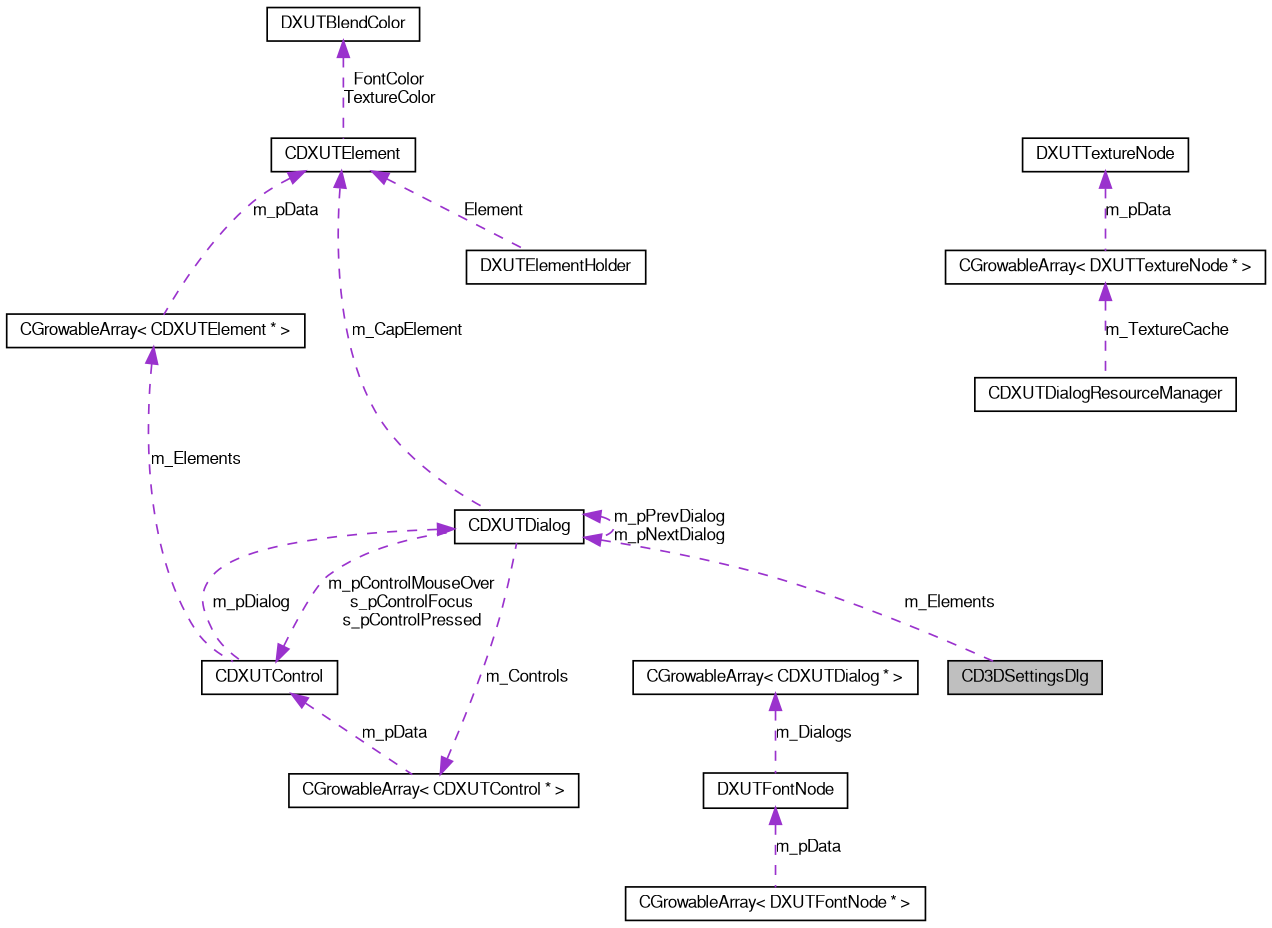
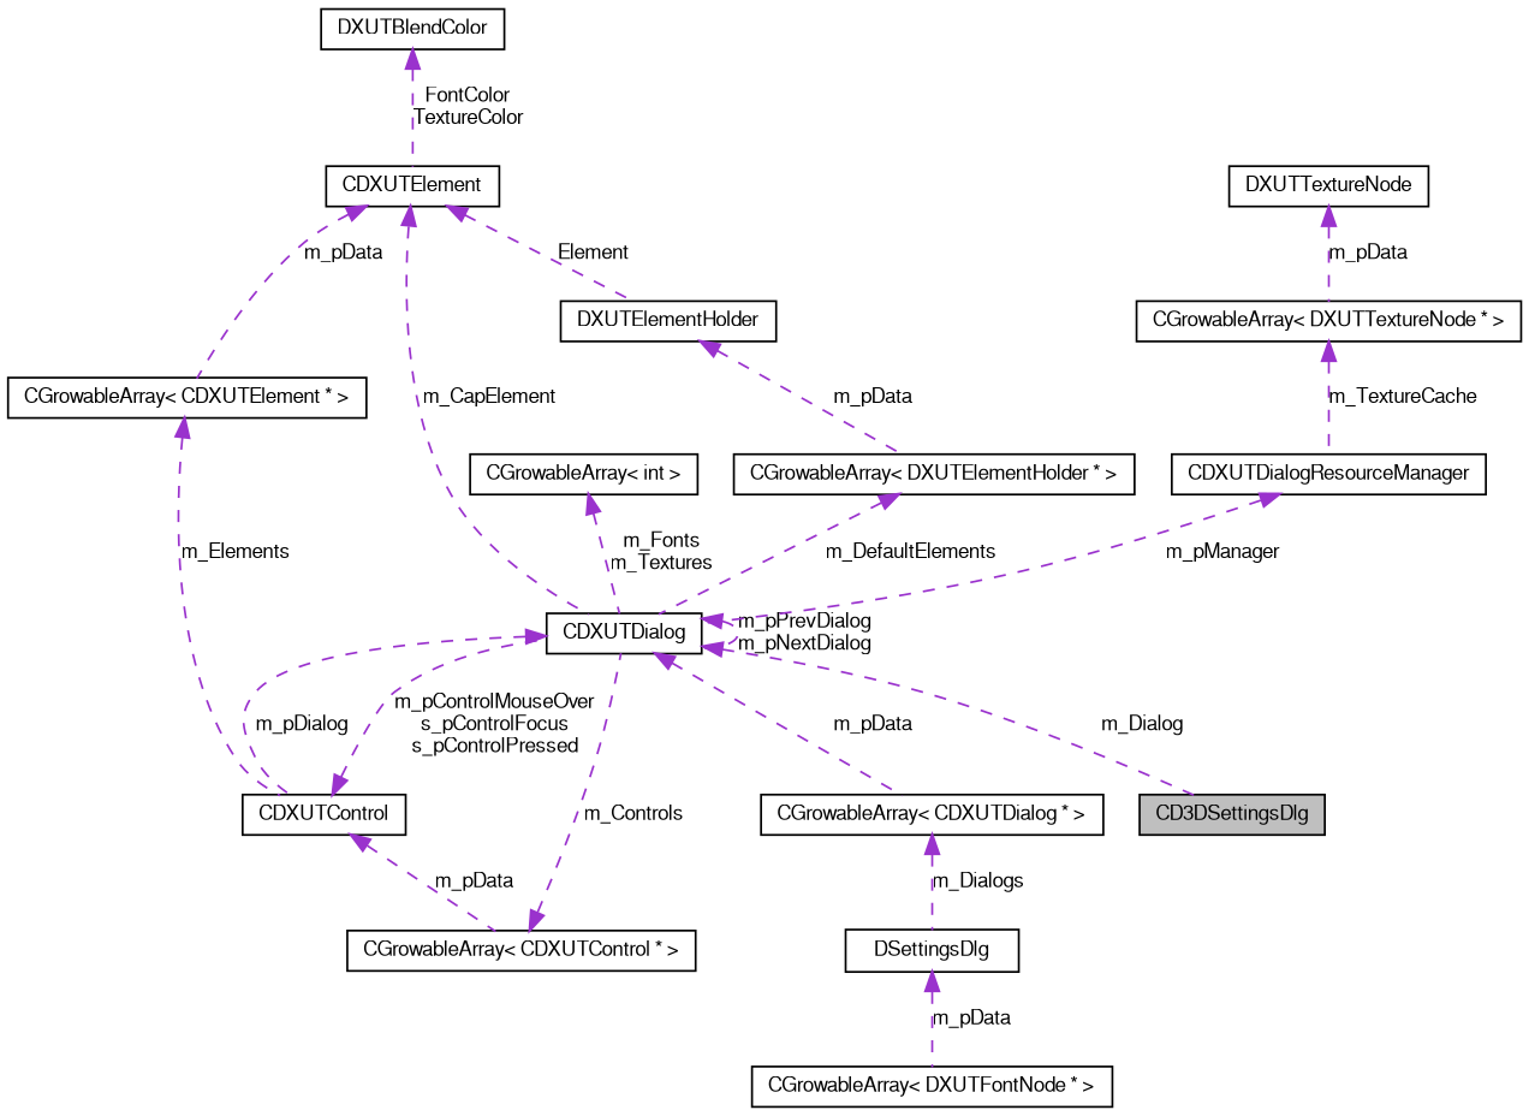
  digraph {
    rankdir=TB
    node [color=black fillcolor=white fontname=FreeSans fontsize=10 shape=record style=filled]
    edge [color=darkorchid3 dir=back fontname=FreeSans fontsize=10 labelfontname=FreeSans labelfontsize=10 style=dashed]
    n1 [fillcolor=grey75 fontcolor=black height=0.2 label=CD3DSettingsDlg width=0.4]
    n2 [height=0.2 label=CDXUTDialog width=0.4]
    n3 [height=0.2 label=CDXUTControl width=0.4]
    n4 [height=0.2 label="CGrowableArray\< CDXUTDialog * \>" width=0.4]
    n5 [height=0.2 label="CGrowableArray\< CDXUTControl * \>" width=0.4]
-   n6 [height=0.2 label=DXUTFontNode width=0.4]
+   n6 [height=0.2 label=DSettingsDlg width=0.4]
+   n7 [height=0.2 label="CGrowableArray\< int \>" width=0.4]
    n8 [height=0.2 label="CGrowableArray\< CDXUTElement * \>" width=0.4]
    n9 [height=0.2 label=CDXUTElement width=0.4]
    n10 [height=0.2 label=DXUTElementHolder width=0.4]
+   n11 [height=0.2 label="CGrowableArray\< DXUTElementHolder * \>" width=0.4]
    n12 [height=0.2 label=DXUTBlendColor width=0.4]
    n13 [height=0.2 label=CDXUTDialogResourceManager width=0.4]
    n14 [height=0.2 label="CGrowableArray\< DXUTFontNode * \>" width=0.4]
    n15 [height=0.2 label="CGrowableArray\< DXUTTextureNode * \>" width=0.4]
    n16 [height=0.2 label=DXUTTextureNode width=0.4]
-   n2 -> n1 [label=m_Elements]
+   n2 -> n1 [label=m_Dialog]
    n2 -> n2 [label="m_pPrevDialog\nm_pNextDialog"]
    n2 -> n3 [label=m_pDialog]
+   n2 -> n4 [label=m_pData]
    n3 -> n2 [label="m_pControlMouseOver\ns_pControlFocus\ns_pControlPressed"]
    n3 -> n5 [label=m_pData]
    n4 -> n6 [label=m_Dialogs]
    n5 -> n2 [label=m_Controls]
    n6 -> n14 [label=m_pData]
+   n7 -> n2 [label="m_Fonts\nm_Textures"]
    n8 -> n3 [label=m_Elements]
    n9 -> n2 [label=m_CapElement]
    n9 -> n8 [label=m_pData]
    n9 -> n10 [label=Element]
+   n10 -> n11 [label=m_pData]
+   n11 -> n2 [label=m_DefaultElements]
    n12 -> n9 [label="FontColor\nTextureColor"]
+   n13 -> n2 [label=m_pManager]
    n15 -> n13 [label=m_TextureCache]
    n16 -> n15 [label=m_pData]
  }
